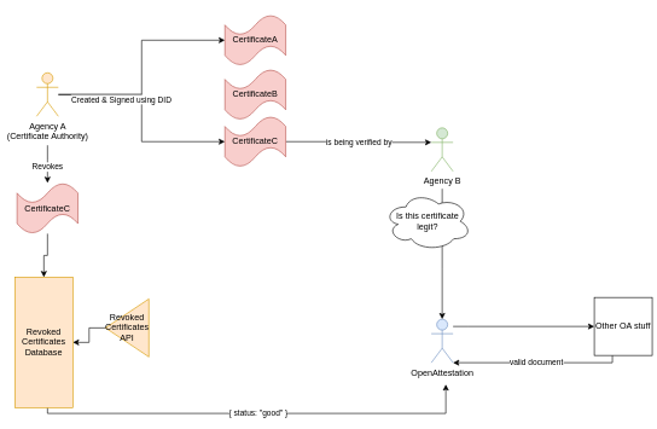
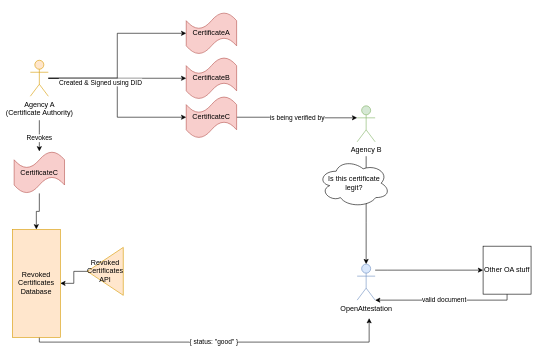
  <mxCell id="0" />
  <mxCell id="1" parent="0" />
  <mxCell id="2" style="edgeStyle=orthogonalEdgeStyle;rounded=0;orthogonalLoop=1;jettySize=auto;html=1;entryX=0;entryY=0.5;entryDx=0;entryDy=0;entryPerimeter=0;" parent="1" source="7" target="14" edge="1"><mxGeometry relative="1" as="geometry" /></mxCell>
+ <mxCell id="3" style="edgeStyle=orthogonalEdgeStyle;rounded=0;orthogonalLoop=1;jettySize=auto;html=1;entryX=0;entryY=0.5;entryDx=0;entryDy=0;entryPerimeter=0;" parent="1" source="7" target="15" edge="1"><mxGeometry relative="1" as="geometry"><mxPoint x="305" y="130" as="targetPoint" /></mxGeometry></mxCell>
  <mxCell id="4" style="edgeStyle=orthogonalEdgeStyle;rounded=0;orthogonalLoop=1;jettySize=auto;html=1;entryX=0;entryY=0.5;entryDx=0;entryDy=0;entryPerimeter=0;" parent="1" source="7" target="17" edge="1"><mxGeometry relative="1" as="geometry" /></mxCell>
  <mxCell id="5" value="Created &amp;amp; Signed using DID" style="edgeLabel;html=1;align=center;verticalAlign=middle;resizable=0;points=[];" parent="4" vertex="1" connectable="0"><mxGeometry x="-0.418" y="-6" relative="1" as="geometry"><mxPoint as="offset" /></mxGeometry></mxCell>
  <mxCell id="6" value="Revokes" style="edgeStyle=orthogonalEdgeStyle;rounded=0;orthogonalLoop=1;jettySize=auto;html=1;" parent="1" target="19" edge="1"><mxGeometry x="0.154" relative="1" as="geometry"><mxPoint x="65" y="200" as="sourcePoint" /><Array as="points"><mxPoint x="65" y="220" /><mxPoint x="65" y="220" /></Array><mxPoint as="offset" /></mxGeometry></mxCell>
  <mxCell id="7" value="Agency A &lt;br&gt;(Certificate Authority)" style="shape=umlActor;verticalLabelPosition=bottom;verticalAlign=top;html=1;outlineConnect=0;fillColor=#ffe6cc;strokeColor=#d79b00;" parent="1" vertex="1"><mxGeometry x="50" y="100" width="30" height="60" as="geometry" /></mxCell>
  <mxCell id="8" style="edgeStyle=orthogonalEdgeStyle;rounded=0;orthogonalLoop=1;jettySize=auto;html=1;" parent="1" target="21" edge="1"><mxGeometry relative="1" as="geometry"><mxPoint x="610" y="260" as="sourcePoint" /><Array as="points"><mxPoint x="610" y="370" /></Array></mxGeometry></mxCell>
  <mxCell id="9" value="Agency B" style="shape=umlActor;verticalLabelPosition=bottom;verticalAlign=top;html=1;outlineConnect=0;fillColor=#d5e8d4;strokeColor=#82b366;" parent="1" vertex="1"><mxGeometry x="595" y="176" width="30" height="60" as="geometry" /></mxCell>
  <mxCell id="10" value="{ status: &quot;good&quot; }" style="edgeStyle=orthogonalEdgeStyle;rounded=0;orthogonalLoop=1;jettySize=auto;html=1;" parent="1" source="11" edge="1"><mxGeometry relative="1" as="geometry"><mxPoint x="615" y="530" as="targetPoint" /><Array as="points"><mxPoint x="65" y="570" /><mxPoint x="615" y="570" /></Array></mxGeometry></mxCell>
  <mxCell id="11" value="Revoked Certificates Database" style="rounded=0;whiteSpace=wrap;html=1;fillColor=#ffe6cc;strokeColor=#d79b00;" parent="1" vertex="1"><mxGeometry x="20" y="382" width="80" height="180" as="geometry" /></mxCell>
  <mxCell id="12" style="edgeStyle=orthogonalEdgeStyle;rounded=0;orthogonalLoop=1;jettySize=auto;html=1;entryX=1;entryY=0.5;entryDx=0;entryDy=0;" parent="1" source="13" target="11" edge="1"><mxGeometry relative="1" as="geometry" /></mxCell>
  <mxCell id="13" value="Revoked Certificates API" style="triangle;whiteSpace=wrap;html=1;rotation=0;flipH=1;fillColor=#ffe6cc;strokeColor=#d79b00;" parent="1" vertex="1"><mxGeometry x="145" y="412" width="60" height="80" as="geometry" /></mxCell>
  <mxCell id="14" value="CertificateA" style="shape=tape;whiteSpace=wrap;html=1;fillColor=#f8cecc;strokeColor=#b85450;" parent="1" vertex="1"><mxGeometry x="310" y="20" width="84" height="70" as="geometry" /></mxCell>
  <mxCell id="15" value="CertificateB" style="shape=tape;whiteSpace=wrap;html=1;fillColor=#f8cecc;strokeColor=#b85450;" parent="1" vertex="1"><mxGeometry x="310" y="95" width="84" height="70" as="geometry" /></mxCell>
  <mxCell id="16" value="is being verified by" style="edgeStyle=orthogonalEdgeStyle;rounded=0;orthogonalLoop=1;jettySize=auto;html=1;entryX=0;entryY=0.333;entryDx=0;entryDy=0;entryPerimeter=0;" parent="1" source="17" target="9" edge="1"><mxGeometry relative="1" as="geometry" /></mxCell>
  <mxCell id="17" value="CertificateC" style="shape=tape;whiteSpace=wrap;html=1;fillColor=#f8cecc;strokeColor=#b85450;" parent="1" vertex="1"><mxGeometry x="310" y="160" width="84" height="70" as="geometry" /></mxCell>
  <mxCell id="18" style="edgeStyle=orthogonalEdgeStyle;rounded=0;orthogonalLoop=1;jettySize=auto;html=1;entryX=0.5;entryY=0;entryDx=0;entryDy=0;" parent="1" source="19" target="11" edge="1"><mxGeometry relative="1" as="geometry" /></mxCell>
  <mxCell id="19" value="CertificateC" style="shape=tape;whiteSpace=wrap;html=1;fillColor=#f8cecc;strokeColor=#b85450;" parent="1" vertex="1"><mxGeometry x="23" y="252" width="84" height="70" as="geometry" /></mxCell>
  <mxCell id="20" style="edgeStyle=orthogonalEdgeStyle;rounded=0;orthogonalLoop=1;jettySize=auto;html=1;" parent="1" source="21" target="24" edge="1"><mxGeometry relative="1" as="geometry"><Array as="points"><mxPoint x="645" y="450" /><mxPoint x="645" y="450" /></Array></mxGeometry></mxCell>
  <mxCell id="21" value="OpenAttestation" style="shape=umlActor;verticalLabelPosition=bottom;verticalAlign=top;html=1;outlineConnect=0;fillColor=#dae8fc;strokeColor=#6c8ebf;" parent="1" vertex="1"><mxGeometry x="595" y="440" width="30" height="60" as="geometry" /></mxCell>
  <mxCell id="22" value="Is this certificate legit?" style="ellipse;shape=cloud;whiteSpace=wrap;html=1;" parent="1" vertex="1"><mxGeometry x="530" y="265" width="120" height="80" as="geometry" /></mxCell>
  <mxCell id="23" value="valid document" style="edgeStyle=orthogonalEdgeStyle;rounded=0;orthogonalLoop=1;jettySize=auto;html=1;" parent="1" source="24" target="21" edge="1"><mxGeometry relative="1" as="geometry"><Array as="points"><mxPoint x="845" y="500" /></Array></mxGeometry></mxCell>
- <mxCell id="24" value="Other OA stuff" style="whiteSpace=wrap;html=1;aspect=fixed;" parent="1" vertex="1"><mxGeometry x="820" y="410" width="80" height="80" as="geometry" /></mxCell>
+ <mxCell id="24" value="Other OA stuff" style="whiteSpace=wrap;html=1;aspect=fixed;" parent="1" vertex="1"><mxGeometry x="805" y="410" width="80" height="80" as="geometry" /></mxCell>
